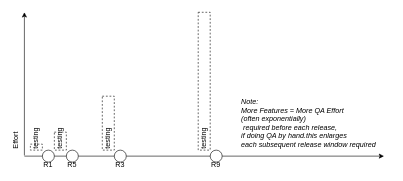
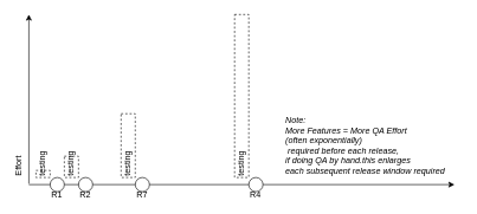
  <mxCell id="0" />
  <mxCell id="1" parent="0" />
  <mxCell id="2" value="testing" style="rounded=0;whiteSpace=wrap;html=1;horizontal=0;align=left;dashed=1;" vertex="1" parent="1"><mxGeometry x="50" y="240" width="20" height="10" as="geometry" /></mxCell>
  <mxCell id="3" value="" style="endArrow=classic;html=1;rounded=0;" edge="1" parent="1"><mxGeometry width="50" height="50" relative="1" as="geometry"><mxPoint x="40" y="260" as="sourcePoint" /><mxPoint x="640" y="260" as="targetPoint" /></mxGeometry></mxCell>
  <mxCell id="4" value="" style="endArrow=classic;html=1;rounded=0;exitX=2;exitY=1.08;exitDx=0;exitDy=0;exitPerimeter=0;" edge="1" parent="1" source="5"><mxGeometry width="50" height="50" relative="1" as="geometry"><mxPoint x="40" y="250" as="sourcePoint" /><mxPoint x="40" y="20" as="targetPoint" /></mxGeometry></mxCell>
  <mxCell id="5" value="Effort" style="text;html=1;strokeColor=none;fillColor=none;align=left;verticalAlign=middle;whiteSpace=wrap;rounded=0;horizontal=0;" vertex="1" parent="1"><mxGeometry x="20" y="140" width="10" height="110" as="geometry" /></mxCell>
  <mxCell id="6" value="testing" style="rounded=0;whiteSpace=wrap;html=1;horizontal=0;align=left;dashed=1;" vertex="1" parent="1"><mxGeometry x="90" y="220" width="20" height="30" as="geometry" /></mxCell>
  <mxCell id="7" value="testing" style="rounded=0;whiteSpace=wrap;html=1;horizontal=0;align=left;dashed=1;" vertex="1" parent="1"><mxGeometry x="170" y="160" width="20" height="90" as="geometry" /></mxCell>
  <mxCell id="8" value="" style="ellipse;whiteSpace=wrap;html=1;aspect=fixed;" vertex="1" parent="1"><mxGeometry x="110" y="250" width="20" height="20" as="geometry" /></mxCell>
  <mxCell id="9" value="" style="ellipse;whiteSpace=wrap;html=1;aspect=fixed;" vertex="1" parent="1"><mxGeometry x="190" y="250" width="20" height="20" as="geometry" /></mxCell>
  <mxCell id="10" value="" style="ellipse;whiteSpace=wrap;html=1;aspect=fixed;" vertex="1" parent="1"><mxGeometry x="350" y="250" width="20" height="20" as="geometry" /></mxCell>
  <mxCell id="11" value="" style="ellipse;whiteSpace=wrap;html=1;aspect=fixed;" vertex="1" parent="1"><mxGeometry x="70" y="250" width="20" height="20" as="geometry" /></mxCell>
  <mxCell id="12" value="testing" style="rounded=0;whiteSpace=wrap;html=1;horizontal=0;align=left;dashed=1;" vertex="1" parent="1"><mxGeometry x="330" y="20" width="20" height="230" as="geometry" /></mxCell>
  <mxCell id="13" value="R1" style="text;html=1;strokeColor=none;fillColor=none;align=left;verticalAlign=middle;whiteSpace=wrap;rounded=0;" vertex="1" parent="1"><mxGeometry x="70" y="270" width="60" height="10" as="geometry" /></mxCell>
- <mxCell id="14" value="R5" style="text;html=1;strokeColor=none;fillColor=none;align=left;verticalAlign=middle;whiteSpace=wrap;rounded=0;" vertex="1" parent="1"><mxGeometry x="110" y="270" width="60" height="10" as="geometry" /></mxCell>
- <mxCell id="15" value="R3" style="text;html=1;strokeColor=none;fillColor=none;align=left;verticalAlign=middle;whiteSpace=wrap;rounded=0;" vertex="1" parent="1"><mxGeometry x="190" y="270" width="60" height="10" as="geometry" /></mxCell>
- <mxCell id="16" value="R9" style="text;html=1;strokeColor=none;fillColor=none;align=left;verticalAlign=middle;whiteSpace=wrap;rounded=0;" vertex="1" parent="1"><mxGeometry x="350" y="270" width="60" height="10" as="geometry" /></mxCell>
+ <mxCell id="14" value="R2" style="text;html=1;strokeColor=none;fillColor=none;align=left;verticalAlign=middle;whiteSpace=wrap;rounded=0;" vertex="1" parent="1"><mxGeometry x="110" y="270" width="60" height="10" as="geometry" /></mxCell>
+ <mxCell id="15" value="R7" style="text;html=1;strokeColor=none;fillColor=none;align=left;verticalAlign=middle;whiteSpace=wrap;rounded=0;" vertex="1" parent="1"><mxGeometry x="190" y="270" width="60" height="10" as="geometry" /></mxCell>
+ <mxCell id="16" value="R4" style="text;html=1;strokeColor=none;fillColor=none;align=left;verticalAlign=middle;whiteSpace=wrap;rounded=0;" vertex="1" parent="1"><mxGeometry x="350" y="270" width="60" height="10" as="geometry" /></mxCell>
  <mxCell id="17" value="Note:&lt;br&gt;More Features = More QA Effort&lt;br&gt;(often exponentially)&lt;br&gt;&amp;nbsp;required before each release, &lt;br&gt;if doing&amp;nbsp;QA by hand.this enlarges&lt;br&gt;each subsequent release window required &lt;br&gt;" style="text;html=1;strokeColor=none;fillColor=none;align=left;verticalAlign=middle;whiteSpace=wrap;rounded=0;fontStyle=2" vertex="1" parent="1"><mxGeometry x="400" y="190" width="250" height="30" as="geometry" /></mxCell>
